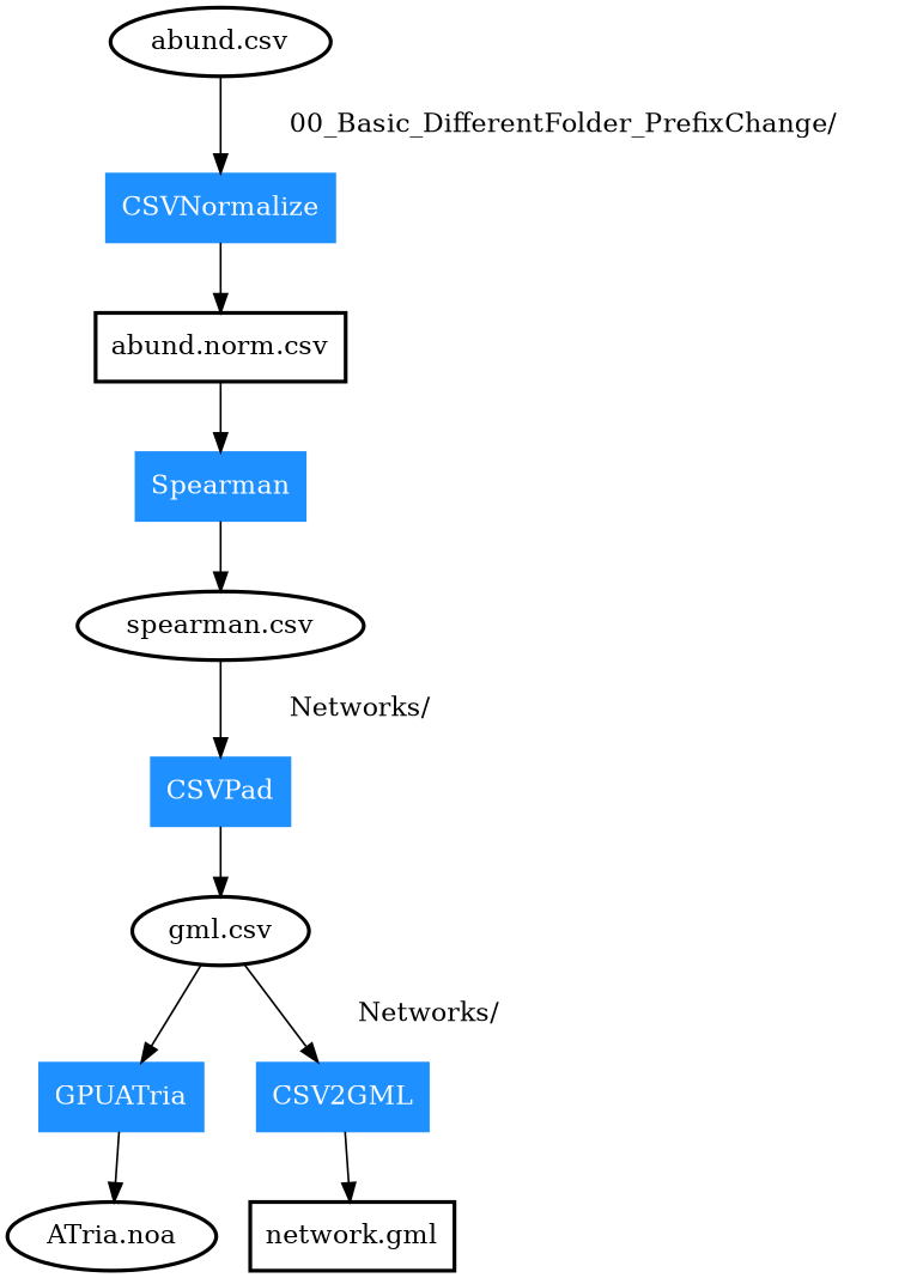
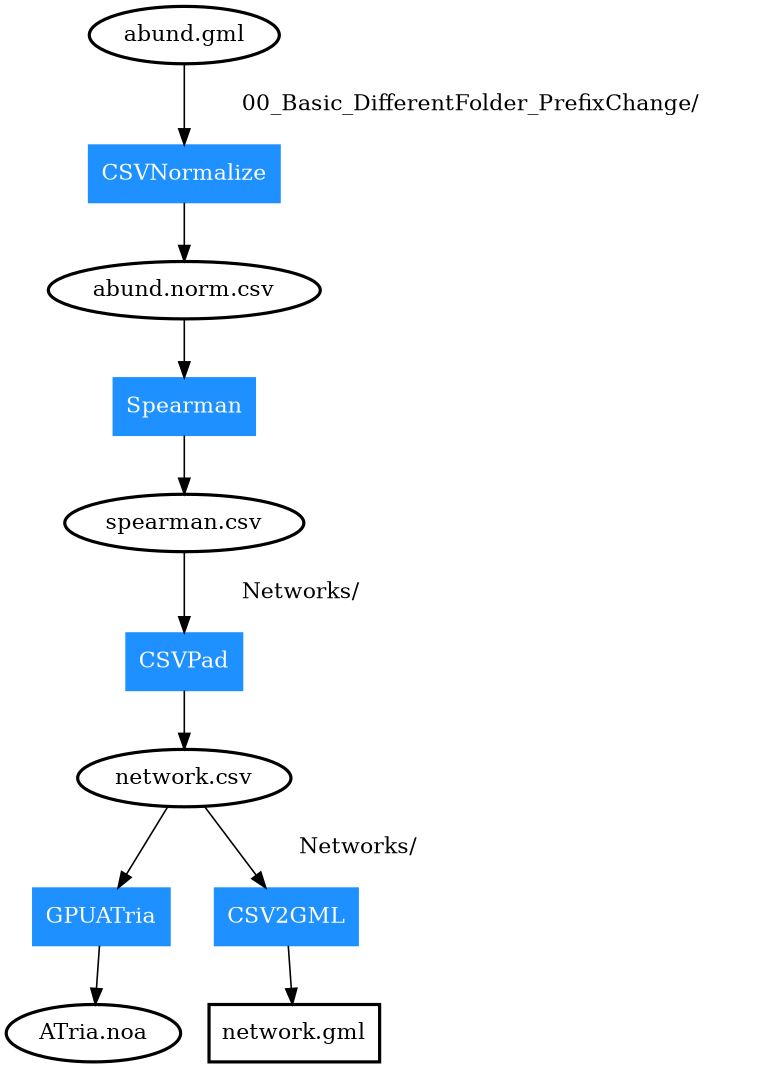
  digraph {
    node [style=bold shape=box]
-   n1 [label="abund.csv" shape=""]
+   n1 [label="abund.gml" shape=""]
    n2 [color=dodgerblue1 fontcolor=white label=CSVNormalize style=filled]
-   n3 [label="abund.norm.csv"]
+   n3 [label="abund.norm.csv" shape=""]
    n4 [color=dodgerblue1 fontcolor=white label=Spearman style=filled]
    n5 [label="spearman.csv" shape=""]
    n6 [color=dodgerblue1 fontcolor=white label=CSVPad style=filled]
-   n7 [label="gml.csv" shape=""]
+   n7 [label="network.csv" shape=""]
    n8 [color=dodgerblue1 fontcolor=white label=GPUATria style=filled]
    n9 [color=dodgerblue1 fontcolor=white label=CSV2GML style=filled]
    n10 [label="ATria.noa" shape=""]
    n11 [label="network.gml"]
    n1 -> n2 [label="	00_Basic_DifferentFolder_PrefixChange/	"]
    n2 -> n3
    n3 -> n4
    n4 -> n5
    n5 -> n6 [label="	Networks/	"]
    n6 -> n7
    n7 -> n8
    n7 -> n9 [label="	Networks/	"]
    n8 -> n10
    n9 -> n11
  }
